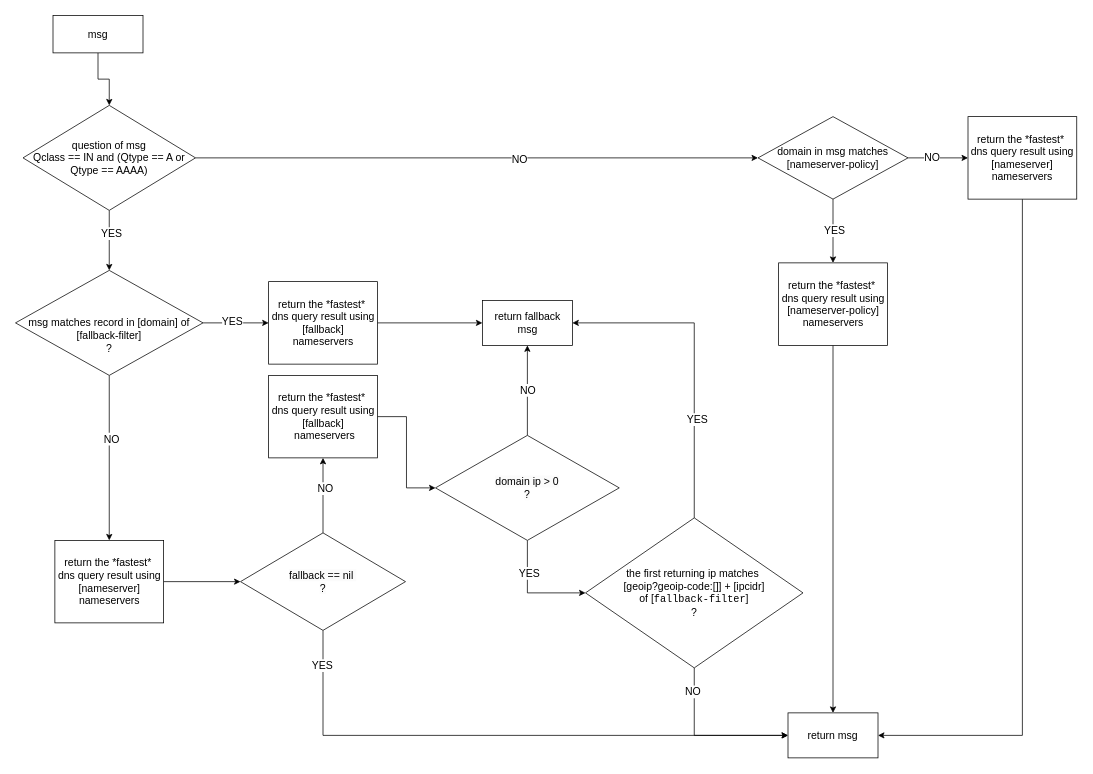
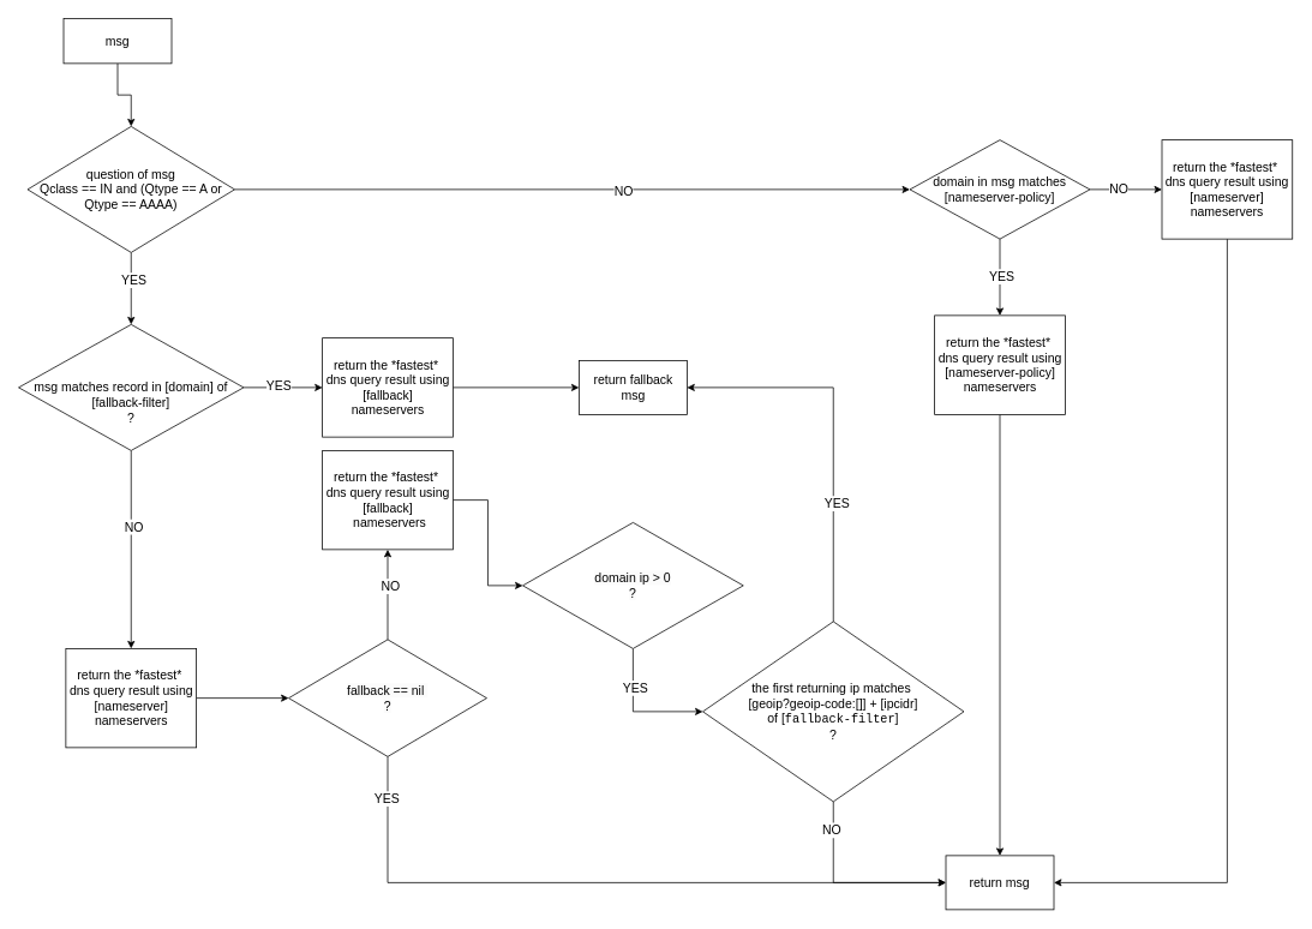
  <mxCell id="0" />
  <mxCell id="1" parent="0" />
  <mxCell id="2" style="edgeStyle=orthogonalEdgeStyle;rounded=0;orthogonalLoop=1;jettySize=auto;html=1;entryX=0;entryY=0.5;entryDx=0;entryDy=0;fontSize=14;" edge="1" parent="1" source="6" target="8"><mxGeometry relative="1" as="geometry" /></mxCell>
  <mxCell id="3" value="YES" style="edgeLabel;html=1;align=center;verticalAlign=middle;resizable=0;points=[];fontSize=14;" vertex="1" connectable="0" parent="2"><mxGeometry x="-0.133" y="3" relative="1" as="geometry"><mxPoint as="offset" /></mxGeometry></mxCell>
  <mxCell id="4" value="" style="edgeStyle=orthogonalEdgeStyle;rounded=0;orthogonalLoop=1;jettySize=auto;html=1;fontSize=14;entryX=0.5;entryY=0;entryDx=0;entryDy=0;" edge="1" parent="1" source="6" target="33"><mxGeometry relative="1" as="geometry"><mxPoint x="145" y="620" as="targetPoint" /></mxGeometry></mxCell>
  <mxCell id="5" value="NO" style="edgeLabel;html=1;align=center;verticalAlign=middle;resizable=0;points=[];fontSize=14;" vertex="1" connectable="0" parent="4"><mxGeometry x="-0.233" y="2" relative="1" as="geometry"><mxPoint as="offset" /></mxGeometry></mxCell>
  <mxCell id="6" value="&lt;font style=&quot;font-size: 14px;&quot;&gt;&lt;br&gt;&lt;br&gt;msg matches record in [domain] of &lt;br&gt;[fallback-filter]&lt;br&gt;?&lt;br&gt;&lt;/font&gt;" style="rhombus;whiteSpace=wrap;html=1;" vertex="1" parent="1"><mxGeometry x="20" y="360" width="250" height="140" as="geometry" /></mxCell>
  <mxCell id="7" style="edgeStyle=orthogonalEdgeStyle;rounded=0;orthogonalLoop=1;jettySize=auto;html=1;exitX=1;exitY=0.5;exitDx=0;exitDy=0;entryX=0;entryY=0.5;entryDx=0;entryDy=0;fontSize=14;" edge="1" parent="1" source="8" target="43"><mxGeometry relative="1" as="geometry" /></mxCell>
  <mxCell id="8" value="return the *fastest*&amp;nbsp; dns query result using [fallback] &lt;br&gt;nameservers" style="rounded=0;whiteSpace=wrap;html=1;fontSize=14;" vertex="1" parent="1"><mxGeometry x="357.5" y="375" width="145" height="110" as="geometry" /></mxCell>
- <mxCell id="9" value="NO" style="edgeStyle=orthogonalEdgeStyle;rounded=0;orthogonalLoop=1;jettySize=auto;html=1;entryX=0.5;entryY=1;entryDx=0;entryDy=0;fontSize=14;" edge="1" parent="1" source="12" target="43"><mxGeometry relative="1" as="geometry" /></mxCell>
  <mxCell id="10" style="edgeStyle=orthogonalEdgeStyle;rounded=0;orthogonalLoop=1;jettySize=auto;html=1;entryX=0;entryY=0.5;entryDx=0;entryDy=0;fontSize=14;" edge="1" parent="1" source="12" target="17"><mxGeometry relative="1" as="geometry" /></mxCell>
  <mxCell id="11" value="YES" style="edgeLabel;html=1;align=center;verticalAlign=middle;resizable=0;points=[];fontSize=14;" vertex="1" connectable="0" parent="10"><mxGeometry x="-0.423" y="2" relative="1" as="geometry"><mxPoint as="offset" /></mxGeometry></mxCell>
  <mxCell id="12" value="&lt;span style=&quot;color: rgb(0, 0, 0); font-family: Helvetica; font-size: 14px; font-style: normal; font-variant-ligatures: normal; font-variant-caps: normal; font-weight: 400; letter-spacing: normal; orphans: 2; text-align: center; text-indent: 0px; text-transform: none; widows: 2; word-spacing: 0px; -webkit-text-stroke-width: 0px; background-color: rgb(251, 251, 251); text-decoration-thickness: initial; text-decoration-style: initial; text-decoration-color: initial; float: none; display: inline !important;&quot;&gt;domain ip &amp;gt; 0&lt;br&gt;?&lt;br&gt;&lt;/span&gt;" style="rhombus;whiteSpace=wrap;html=1;fontSize=14;" vertex="1" parent="1"><mxGeometry x="580" y="580" width="245" height="140" as="geometry" /></mxCell>
  <mxCell id="13" style="edgeStyle=orthogonalEdgeStyle;rounded=0;orthogonalLoop=1;jettySize=auto;html=1;exitX=0.5;exitY=0;exitDx=0;exitDy=0;entryX=1;entryY=0.5;entryDx=0;entryDy=0;fontSize=14;" edge="1" parent="1" source="17" target="43"><mxGeometry relative="1" as="geometry" /></mxCell>
  <mxCell id="14" value="YES" style="edgeLabel;html=1;align=center;verticalAlign=middle;resizable=0;points=[];fontSize=14;" vertex="1" connectable="0" parent="13"><mxGeometry x="-0.382" y="-3" relative="1" as="geometry"><mxPoint y="-1" as="offset" /></mxGeometry></mxCell>
  <mxCell id="15" style="edgeStyle=orthogonalEdgeStyle;rounded=0;orthogonalLoop=1;jettySize=auto;html=1;exitX=0.5;exitY=1;exitDx=0;exitDy=0;entryX=0;entryY=0.5;entryDx=0;entryDy=0;fontSize=14;" edge="1" parent="1" source="17" target="40"><mxGeometry relative="1" as="geometry" /></mxCell>
  <mxCell id="16" value="NO" style="edgeLabel;html=1;align=center;verticalAlign=middle;resizable=0;points=[];fontSize=14;" vertex="1" connectable="0" parent="15"><mxGeometry x="-0.711" y="-3" relative="1" as="geometry"><mxPoint as="offset" /></mxGeometry></mxCell>
  <mxCell id="17" value="&lt;br&gt;the first returning ip matches&amp;nbsp;&lt;br&gt;[geoip?geoip-code:[]] + [ipcidr] &lt;br&gt;of [&lt;span style=&quot;color: var(--color-prettylights-syntax-comment); background-color: var(--color-canvas-subtle); font-family: ui-monospace, SFMono-Regular, &amp;quot;SF Mono&amp;quot;, Menlo, Consolas, &amp;quot;Liberation Mono&amp;quot;, monospace; font-size: 13.6px; text-align: start;&quot;&gt;fallback-filter&lt;/span&gt;&lt;span style=&quot;background-color: initial;&quot;&gt;]&lt;br&gt;?&lt;br&gt;&amp;nbsp;&lt;br&gt;&lt;/span&gt;" style="rhombus;whiteSpace=wrap;html=1;fontSize=14;" vertex="1" parent="1"><mxGeometry x="780" y="690" width="290" height="200" as="geometry" /></mxCell>
  <mxCell id="18" value="" style="edgeStyle=orthogonalEdgeStyle;rounded=0;orthogonalLoop=1;jettySize=auto;html=1;fontSize=14;" edge="1" parent="1" source="22" target="6"><mxGeometry relative="1" as="geometry" /></mxCell>
  <mxCell id="19" value="YES" style="edgeLabel;html=1;align=center;verticalAlign=middle;resizable=0;points=[];fontSize=14;" vertex="1" connectable="0" parent="18"><mxGeometry x="-0.25" y="2" relative="1" as="geometry"><mxPoint as="offset" /></mxGeometry></mxCell>
  <mxCell id="20" style="edgeStyle=orthogonalEdgeStyle;rounded=0;orthogonalLoop=1;jettySize=auto;html=1;entryX=0;entryY=0.5;entryDx=0;entryDy=0;fontSize=14;" edge="1" parent="1" source="22" target="27"><mxGeometry relative="1" as="geometry" /></mxCell>
  <mxCell id="21" value="NO" style="edgeLabel;html=1;align=center;verticalAlign=middle;resizable=0;points=[];fontSize=14;" vertex="1" connectable="0" parent="20"><mxGeometry x="0.15" y="-1" relative="1" as="geometry"><mxPoint as="offset" /></mxGeometry></mxCell>
  <mxCell id="22" value="question of msg&lt;br&gt;Qclass == IN and (Qtype == A or Qtype == AAAA)" style="rhombus;whiteSpace=wrap;html=1;fontSize=14;" vertex="1" parent="1"><mxGeometry x="30" y="140" width="230" height="140" as="geometry" /></mxCell>
  <mxCell id="23" value="" style="edgeStyle=orthogonalEdgeStyle;rounded=0;orthogonalLoop=1;jettySize=auto;html=1;fontSize=14;entryX=0.5;entryY=0;entryDx=0;entryDy=0;" edge="1" parent="1" source="27" target="29"><mxGeometry relative="1" as="geometry"><mxPoint x="1120" y="330" as="targetPoint" /></mxGeometry></mxCell>
  <mxCell id="24" value="YES" style="edgeLabel;html=1;align=center;verticalAlign=middle;resizable=0;points=[];fontSize=14;" vertex="1" connectable="0" parent="23"><mxGeometry x="-0.04" y="1" relative="1" as="geometry"><mxPoint as="offset" /></mxGeometry></mxCell>
  <mxCell id="25" style="edgeStyle=orthogonalEdgeStyle;rounded=0;orthogonalLoop=1;jettySize=auto;html=1;exitX=1;exitY=0.5;exitDx=0;exitDy=0;entryX=0;entryY=0.5;entryDx=0;entryDy=0;fontSize=14;" edge="1" parent="1" source="27" target="31"><mxGeometry relative="1" as="geometry" /></mxCell>
  <mxCell id="26" value="NO" style="edgeLabel;html=1;align=center;verticalAlign=middle;resizable=0;points=[];fontSize=14;" vertex="1" connectable="0" parent="25"><mxGeometry x="-0.218" y="2" relative="1" as="geometry"><mxPoint as="offset" /></mxGeometry></mxCell>
  <mxCell id="27" value="domain in msg matches&lt;br&gt;[nameserver-policy]" style="rhombus;whiteSpace=wrap;html=1;fontSize=14;" vertex="1" parent="1"><mxGeometry x="1010" y="155" width="200" height="110" as="geometry" /></mxCell>
  <mxCell id="28" style="edgeStyle=orthogonalEdgeStyle;rounded=0;orthogonalLoop=1;jettySize=auto;html=1;fontSize=14;" edge="1" parent="1" source="29" target="40"><mxGeometry relative="1" as="geometry" /></mxCell>
  <mxCell id="29" value="return the *fastest*&amp;nbsp; dns query result using [nameserver-policy] nameservers" style="rounded=0;whiteSpace=wrap;html=1;fontSize=14;" vertex="1" parent="1"><mxGeometry x="1037.5" y="350" width="145" height="110" as="geometry" /></mxCell>
  <mxCell id="30" style="edgeStyle=orthogonalEdgeStyle;rounded=0;orthogonalLoop=1;jettySize=auto;html=1;exitX=0.5;exitY=1;exitDx=0;exitDy=0;fontSize=14;entryX=1;entryY=0.5;entryDx=0;entryDy=0;" edge="1" parent="1" source="31" target="40"><mxGeometry relative="1" as="geometry"><mxPoint x="1370" y="1020" as="targetPoint" /></mxGeometry></mxCell>
  <mxCell id="31" value="return the *fastest*&amp;nbsp; dns query result using [nameserver&lt;span style=&quot;background-color: initial;&quot;&gt;] nameservers&lt;/span&gt;" style="rounded=0;whiteSpace=wrap;html=1;fontSize=14;" vertex="1" parent="1"><mxGeometry x="1290" y="155" width="145" height="110" as="geometry" /></mxCell>
  <mxCell id="32" style="edgeStyle=orthogonalEdgeStyle;rounded=0;orthogonalLoop=1;jettySize=auto;html=1;exitX=1;exitY=0.5;exitDx=0;exitDy=0;entryX=0;entryY=0.5;entryDx=0;entryDy=0;fontSize=14;" edge="1" parent="1" source="33" target="38"><mxGeometry relative="1" as="geometry" /></mxCell>
  <mxCell id="33" value="return the *fastest*&amp;nbsp; dns query result using [nameserver&lt;span style=&quot;background-color: initial;&quot;&gt;] nameservers&lt;/span&gt;" style="rounded=0;whiteSpace=wrap;html=1;fontSize=14;" vertex="1" parent="1"><mxGeometry x="72.5" y="720" width="145" height="110" as="geometry" /></mxCell>
  <mxCell id="34" value="" style="edgeStyle=orthogonalEdgeStyle;rounded=0;orthogonalLoop=1;jettySize=auto;html=1;fontSize=14;" edge="1" parent="1" source="38" target="42"><mxGeometry relative="1" as="geometry" /></mxCell>
  <mxCell id="35" value="NO" style="edgeLabel;html=1;align=center;verticalAlign=middle;resizable=0;points=[];fontSize=14;" vertex="1" connectable="0" parent="34"><mxGeometry x="0.185" y="-2" relative="1" as="geometry"><mxPoint y="-1" as="offset" /></mxGeometry></mxCell>
  <mxCell id="36" style="edgeStyle=orthogonalEdgeStyle;rounded=0;orthogonalLoop=1;jettySize=auto;html=1;exitX=0.5;exitY=1;exitDx=0;exitDy=0;entryX=0;entryY=0.5;entryDx=0;entryDy=0;fontSize=14;" edge="1" parent="1" source="38" target="40"><mxGeometry relative="1" as="geometry" /></mxCell>
  <mxCell id="37" value="YES" style="edgeLabel;html=1;align=center;verticalAlign=middle;resizable=0;points=[];fontSize=14;" vertex="1" connectable="0" parent="36"><mxGeometry x="-0.876" y="-2" relative="1" as="geometry"><mxPoint y="-1" as="offset" /></mxGeometry></mxCell>
  <mxCell id="38" value="&lt;span style=&quot;color: rgb(0, 0, 0); font-family: Helvetica; font-size: 14px; font-style: normal; font-variant-ligatures: normal; font-variant-caps: normal; font-weight: 400; letter-spacing: normal; orphans: 2; text-align: center; text-indent: 0px; text-transform: none; widows: 2; word-spacing: 0px; -webkit-text-stroke-width: 0px; background-color: rgb(251, 251, 251); text-decoration-thickness: initial; text-decoration-style: initial; text-decoration-color: initial; float: none; display: inline !important;&quot;&gt;fallback == nil&amp;nbsp;&lt;br&gt;?&lt;br&gt;&lt;/span&gt;" style="rhombus;whiteSpace=wrap;html=1;fontSize=14;" vertex="1" parent="1"><mxGeometry x="320" y="710" width="220" height="130" as="geometry" /></mxCell>
  <mxCell id="39" style="edgeStyle=orthogonalEdgeStyle;rounded=0;orthogonalLoop=1;jettySize=auto;html=1;exitX=0.5;exitY=1;exitDx=0;exitDy=0;fontSize=14;" edge="1" parent="1" source="38" target="38"><mxGeometry relative="1" as="geometry" /></mxCell>
  <mxCell id="40" value="return msg" style="whiteSpace=wrap;html=1;fontSize=14;" vertex="1" parent="1"><mxGeometry x="1050" y="950" width="120" height="60" as="geometry" /></mxCell>
  <mxCell id="41" style="edgeStyle=orthogonalEdgeStyle;rounded=0;orthogonalLoop=1;jettySize=auto;html=1;entryX=0;entryY=0.5;entryDx=0;entryDy=0;fontSize=14;" edge="1" parent="1" source="42" target="12"><mxGeometry relative="1" as="geometry" /></mxCell>
  <mxCell id="42" value="return the *fastest*&amp;nbsp; dns query result using [fallback&lt;span style=&quot;background-color: initial;&quot;&gt;]&lt;br&gt;&amp;nbsp;nameservers&lt;/span&gt;" style="rounded=0;whiteSpace=wrap;html=1;fontSize=14;" vertex="1" parent="1"><mxGeometry x="357.5" y="500" width="145" height="110" as="geometry" /></mxCell>
  <mxCell id="43" value="return fallback msg" style="whiteSpace=wrap;html=1;fontSize=14;" vertex="1" parent="1"><mxGeometry x="642.5" y="400" width="120" height="60" as="geometry" /></mxCell>
  <mxCell id="44" style="edgeStyle=orthogonalEdgeStyle;rounded=0;orthogonalLoop=1;jettySize=auto;html=1;exitX=0.5;exitY=1;exitDx=0;exitDy=0;fontSize=14;" edge="1" parent="1" source="29" target="29"><mxGeometry relative="1" as="geometry" /></mxCell>
  <mxCell id="45" style="edgeStyle=orthogonalEdgeStyle;rounded=0;orthogonalLoop=1;jettySize=auto;html=1;entryX=0.5;entryY=0;entryDx=0;entryDy=0;fontSize=14;" edge="1" parent="1" source="46" target="22"><mxGeometry relative="1" as="geometry" /></mxCell>
  <mxCell id="46" value="msg" style="rounded=0;whiteSpace=wrap;html=1;fontSize=14;" vertex="1" parent="1"><mxGeometry x="70" y="20" width="120" height="50" as="geometry" /></mxCell>
